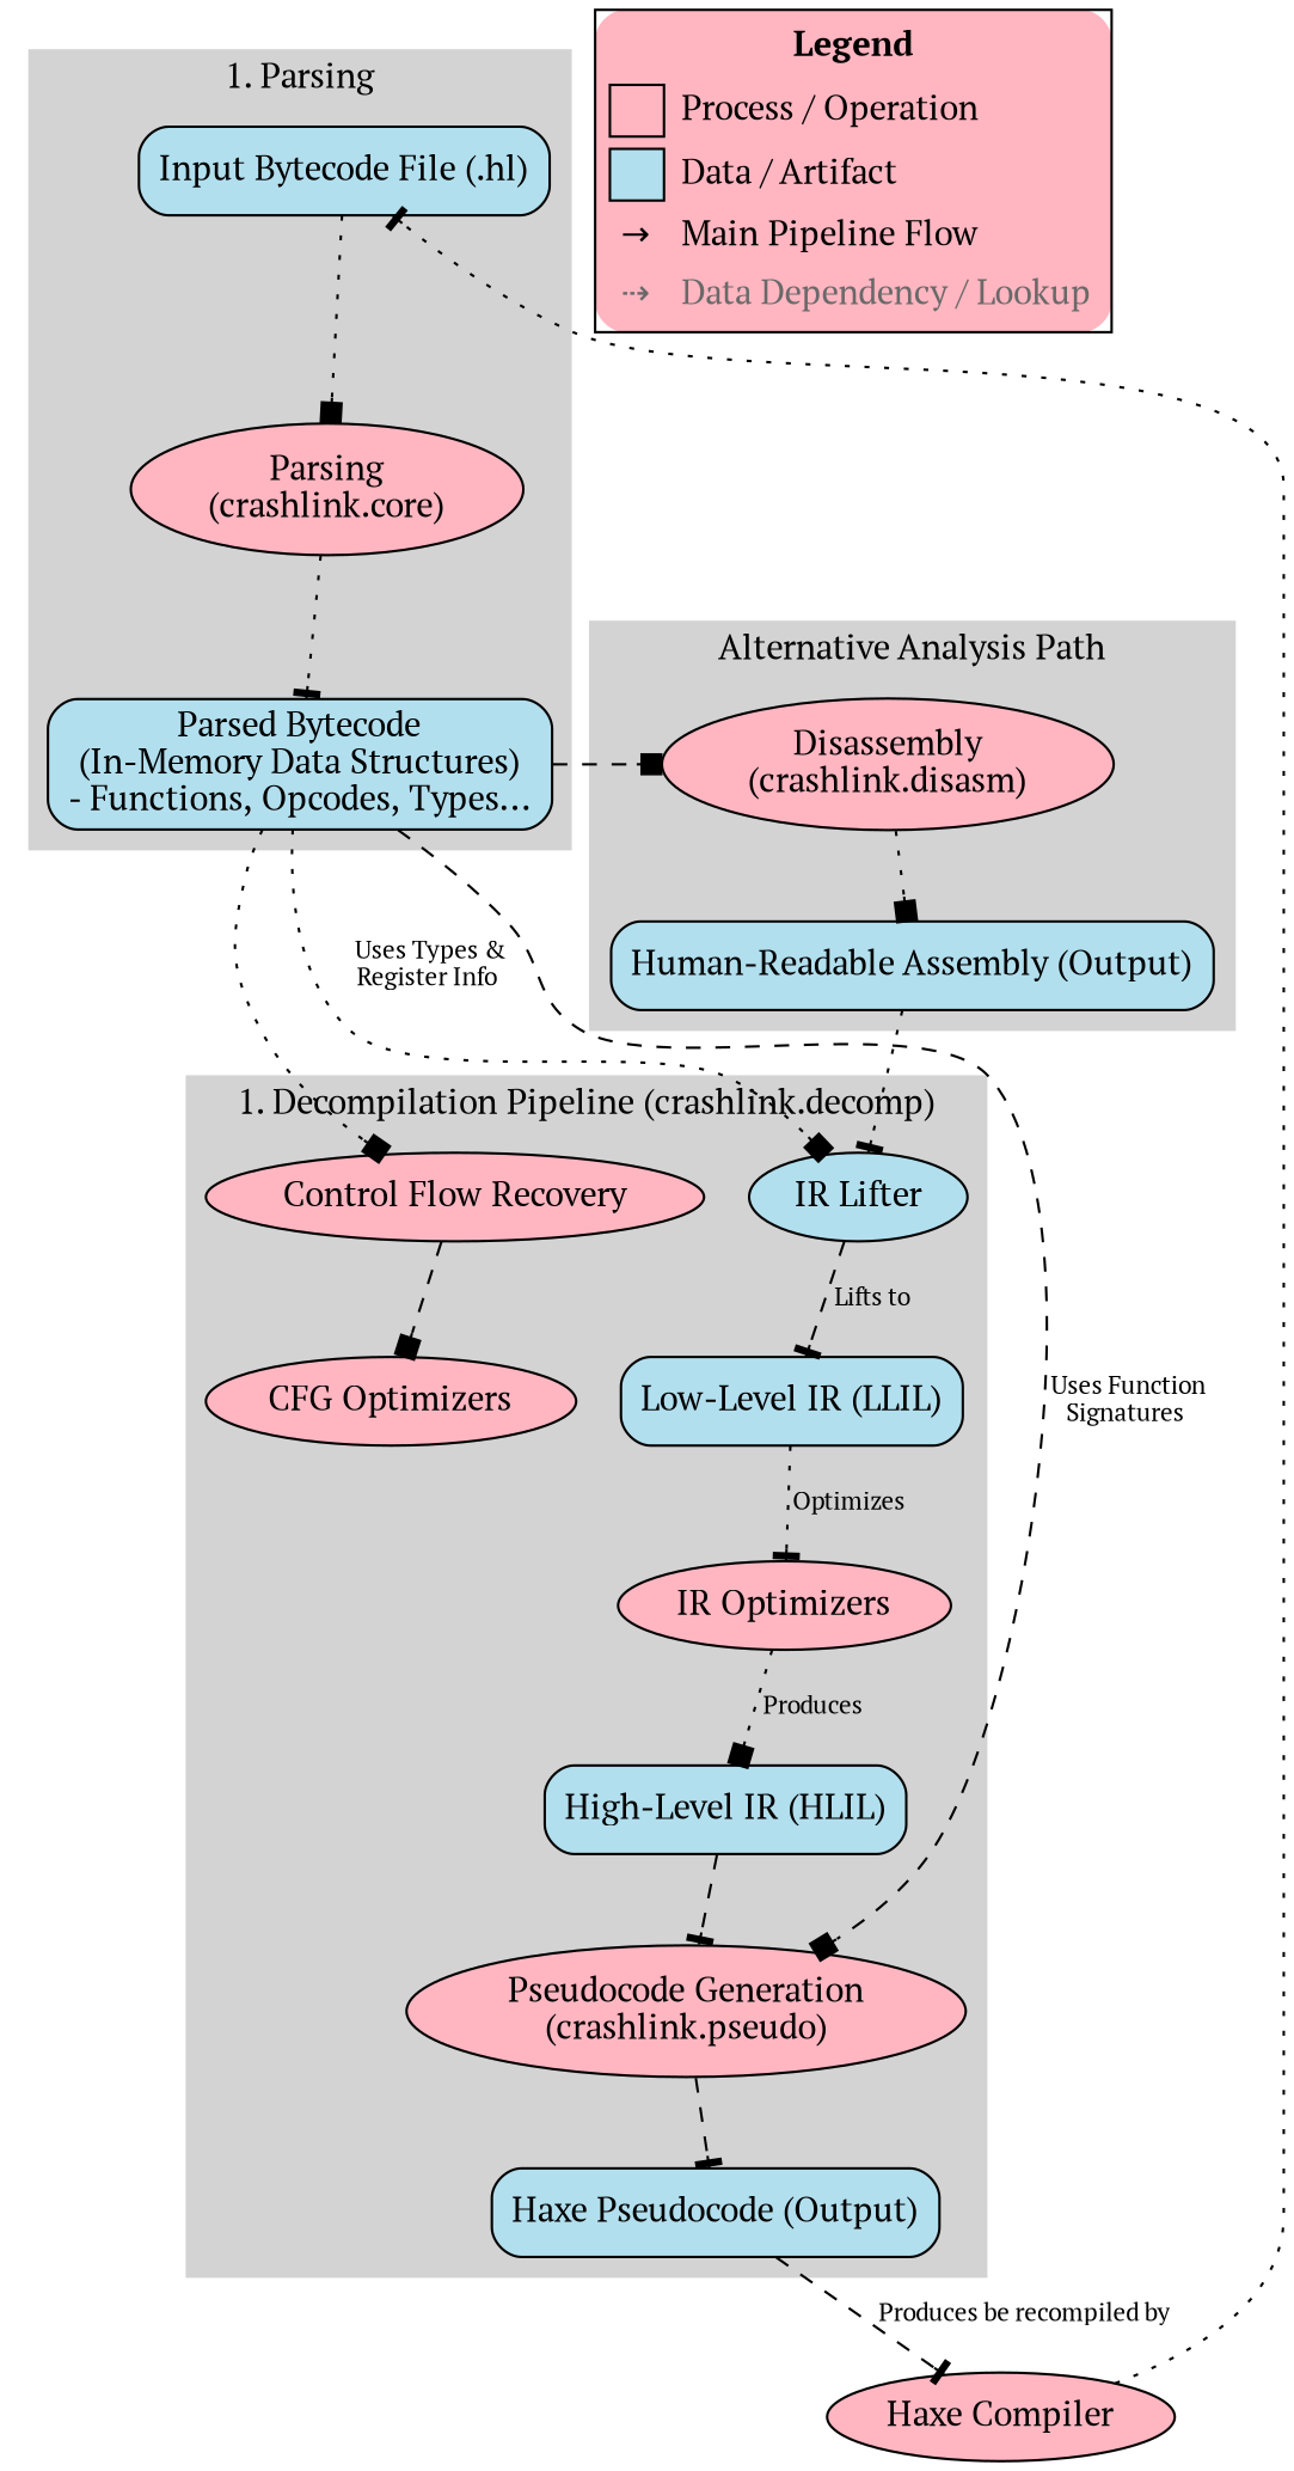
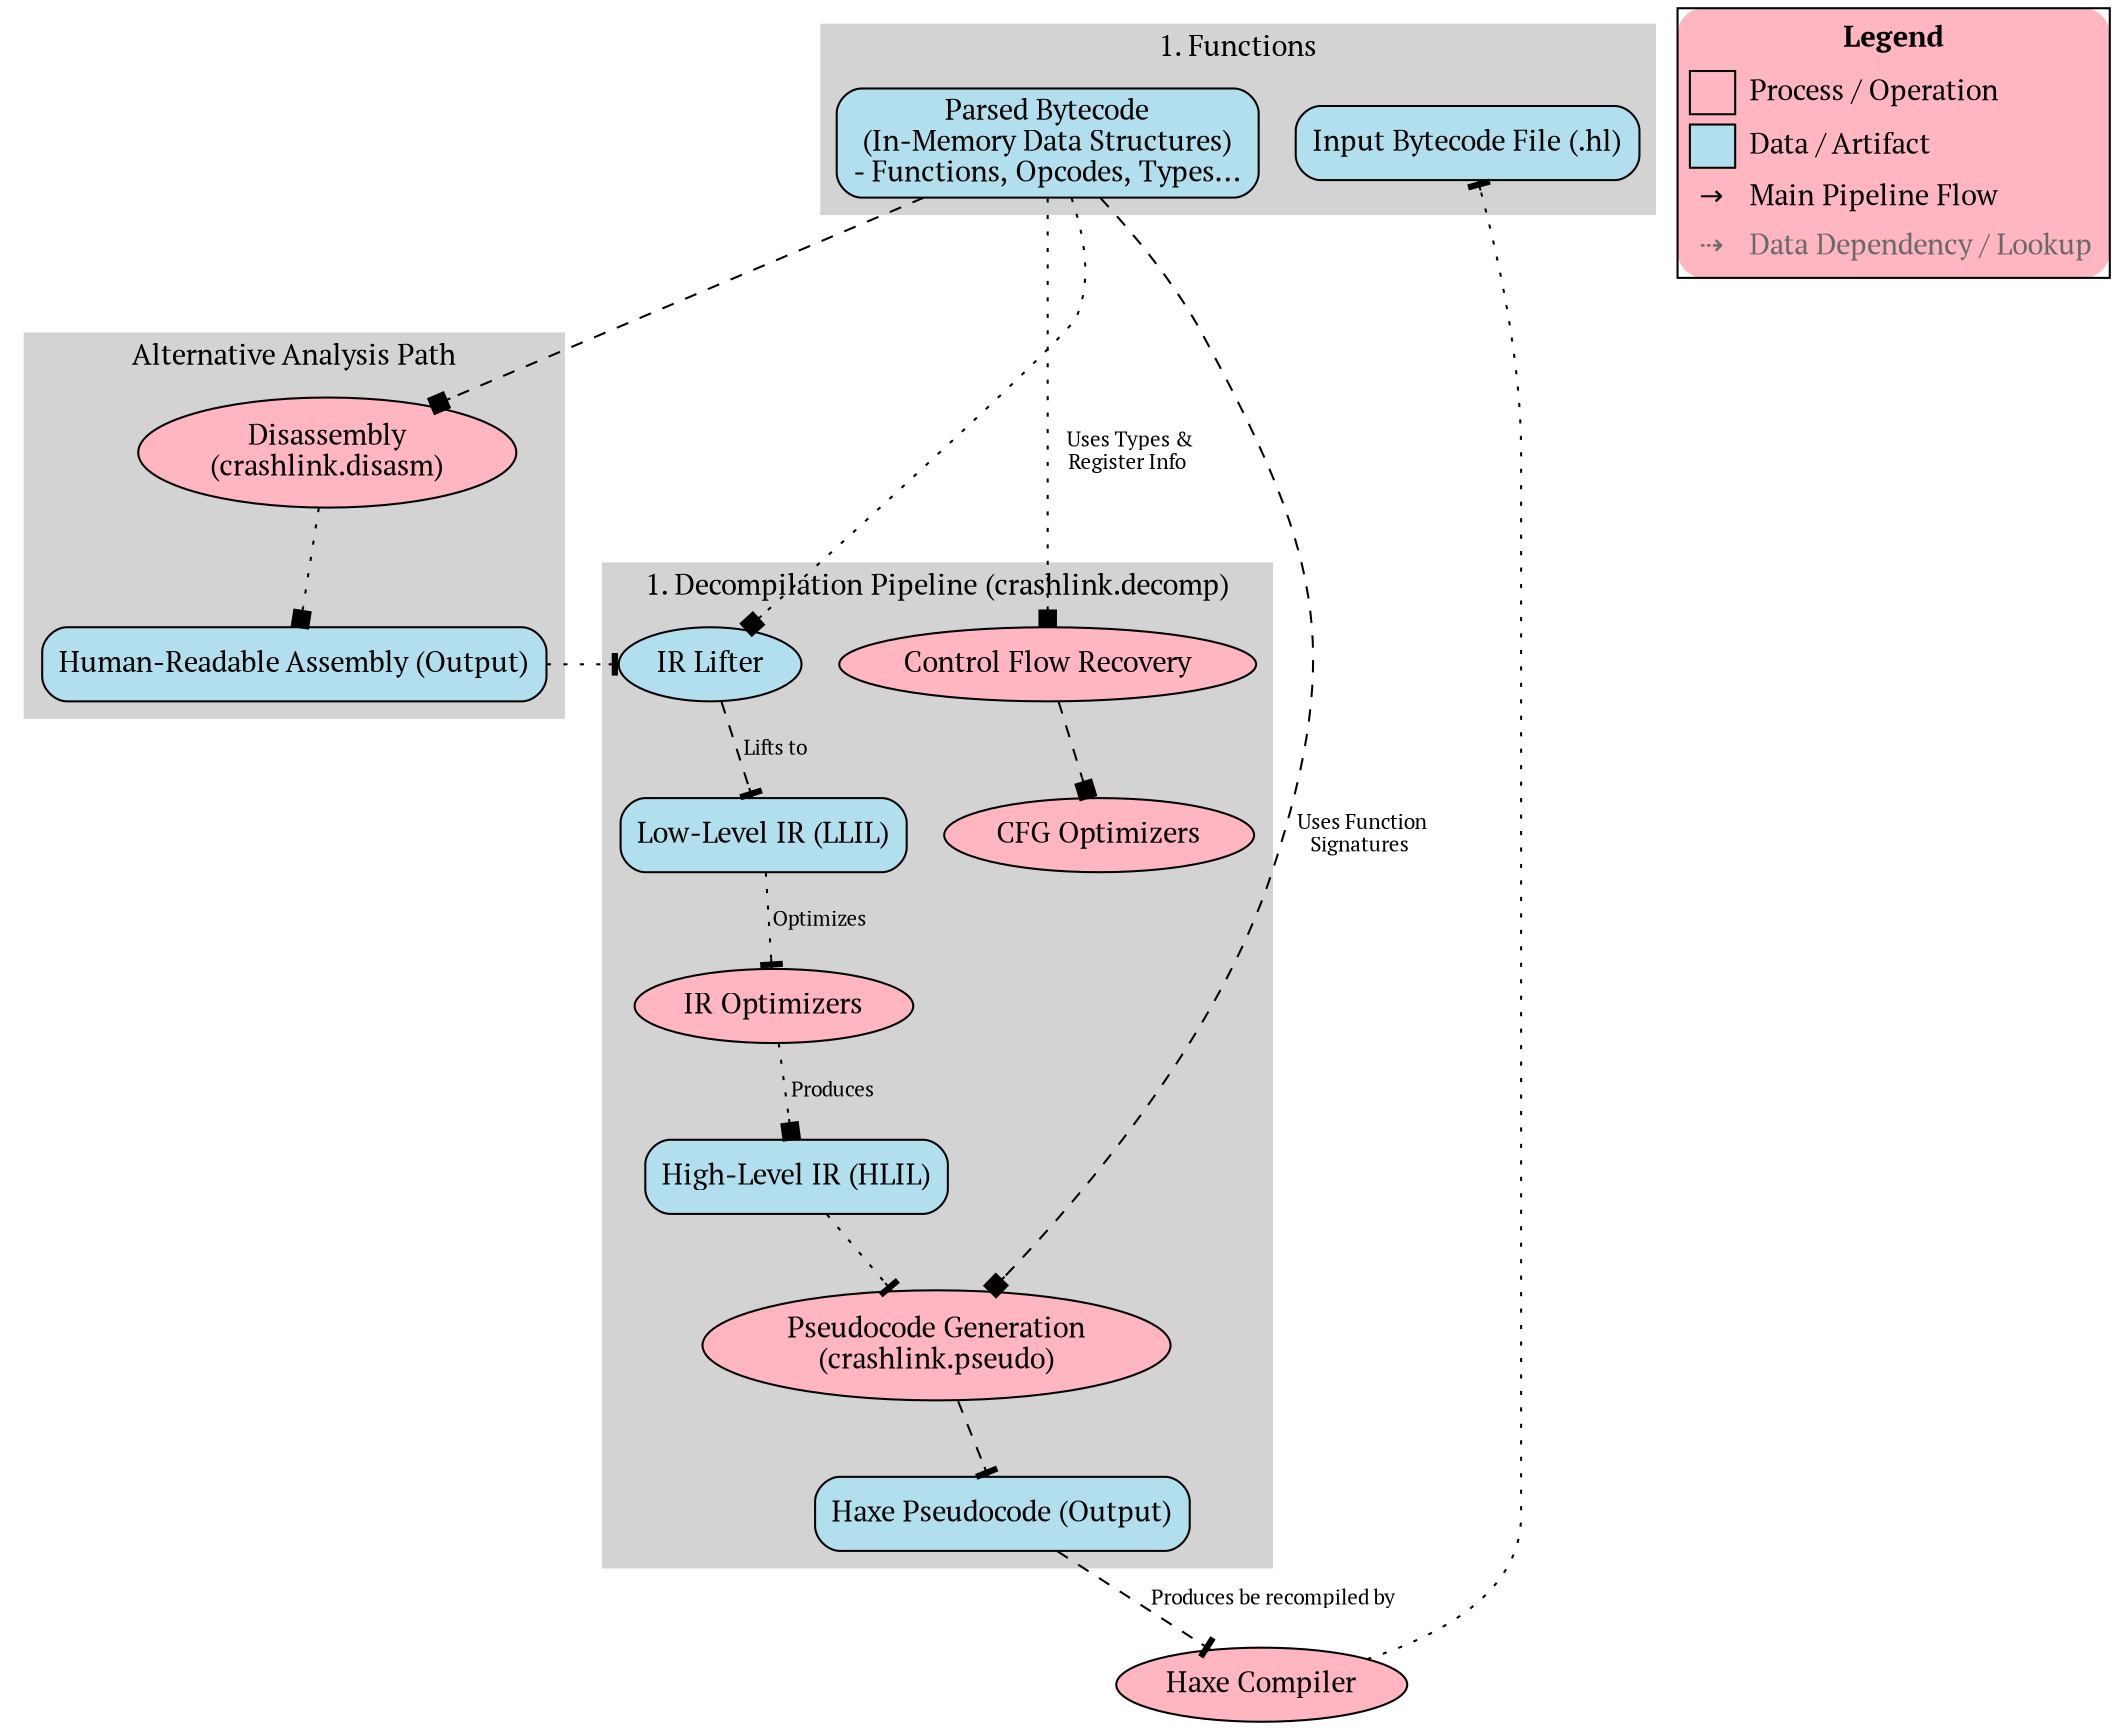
  digraph {
    fontname="PT Serif"
    rankdir=TB
    node [fillcolor=lightpink fontname="PT Serif" shape=ellipse style="filled,rounded"]
    edge [arrowhead=box fontname="PT Serif" fontsize=10 style=dotted]
    n1 [fillcolor=lightblue2 label="Input Bytecode File (.hl)" shape=box]
-   n2 [label="Parsing\n(crashlink.core)"]
    n3 [fillcolor=lightblue2 label="Parsed Bytecode\n(In-Memory Data Structures)\n- Functions, Opcodes, Types..." shape=box]
    n4 [label="Disassembly\n(crashlink.disasm)"]
    n5 [fillcolor=lightblue2 label="Human-Readable Assembly (Output)" shape=box]
    n6 [label="Control Flow Recovery"]
    n7 [fillcolor=lightblue2 label="IR Lifter"]
    n8 [label="Pseudocode Generation\n(crashlink.pseudo)"]
    n9 [fillcolor=lightblue2 label="Low-Level IR (LLIL)" shape=box]
    n10 [label="IR Optimizers"]
    n11 [fillcolor=lightblue2 label="High-Level IR (HLIL)" shape=box]
    n12 [fillcolor=lightblue2 label="Haxe Pseudocode (Output)" shape=box]
    n13 [label="CFG Optimizers"]
    n14 [label="Haxe Compiler"]
    n15 [label=<             <TABLE BORDER="1" CELLBORDER="0" CELLSPACING="5">                 <TR><TD COLSPAN="2"><B>Legend</B></TD></TR>                 <TR>                     <TD BGCOLOR="lightpink" BORDER="1" SHAPE="ellipse">    </TD>                     <TD ALIGN="LEFT">Process / Operation</TD>                 </TR>                 <TR>                     <TD BGCOLOR="lightblue2" BORDER="1">    </TD>                     <TD ALIGN="LEFT">Data / Artifact</TD>                 </TR>                 <TR>                     <TD>→</TD>                     <TD ALIGN="LEFT">Main Pipeline Flow</TD>                 </TR>                 <TR>                     <TD><FONT COLOR="dimgray">⇢</FONT></TD>                     <TD ALIGN="LEFT"><FONT COLOR="dimgray">Data Dependency / Lookup</FONT></TD>                 </TR>             </TABLE>         > shape=plain]
    subgraph cluster_1 {
      color=lightgrey
-     label="1. Parsing"
+     label="1. Functions"
      style=filled
      n1
-     n2
      n3
    }
    subgraph cluster_2 {
      color=lightgrey
      label="Alternative Analysis Path"
      style=filled
      n4
      n5
    }
    subgraph cluster_3 {
      color=lightgrey
      label="1. Decompilation Pipeline (crashlink.decomp)"
      style=filled
      n6
      n7
      n8
      n9
      n10
      n11
      n12
      n13
    }
-   n1 -> n2
-   n2 -> n3 [arrowhead=tee]
    n3 -> n4 [style=dashed]
    n3 -> n6 [minlen=2]
    n3 -> n7 [constraint=false label=" Uses Types &\nRegister Info"]
    n3 -> n8 [constraint=false label=" Uses Function\nSignatures" style=dashed]
    n4 -> n5
    n5 -> n7 [arrowhead=tee]
    n6 -> n13 [style=dashed]
    n7 -> n9 [arrowhead=tee label=" Lifts to" style=dashed]
    n8 -> n12 [arrowhead=tee style=dashed]
    n9 -> n10 [arrowhead=tee label=" Optimizes"]
    n10 -> n11 [label=" Produces"]
-   n11 -> n8 [arrowhead=tee style=dashed]
+   n11 -> n8 [arrowhead=tee]
    n12 -> n14 [arrowhead=tee label=" Produces be recompiled by" style=dashed]
    n14 -> n1 [arrowhead=tee]
  }
